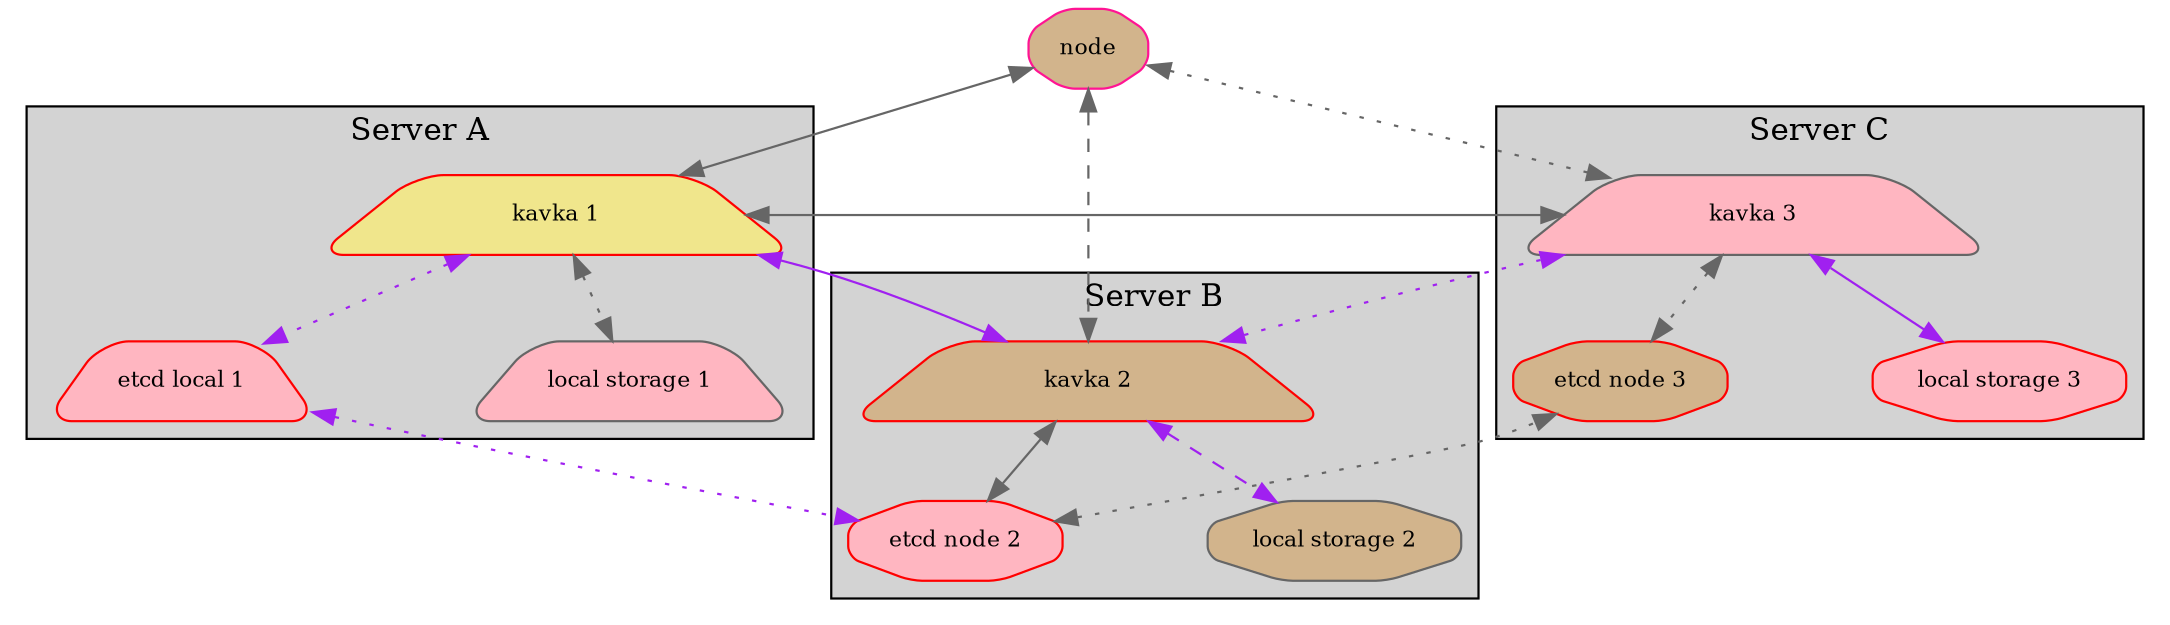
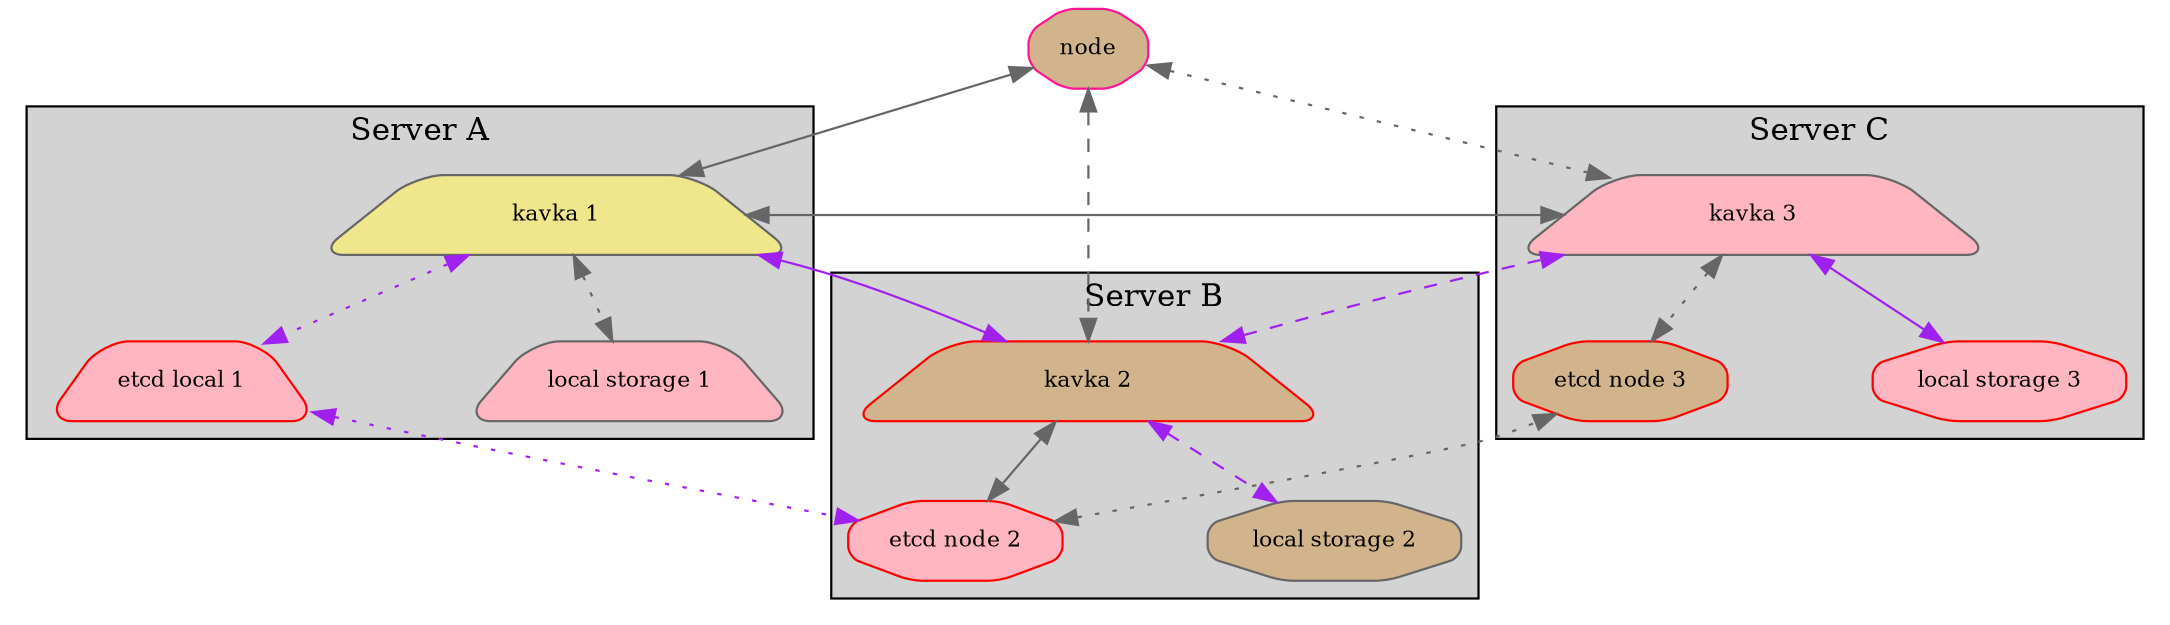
  digraph {
    compound=true
    nodesep=0.3
    ordering=out
    ranksep=0.5
    style=filled
    node [color=red fillcolor=lightpink fontsize=10 shape=trapezium style="rounded,filled"]
    edge [style=dotted color=gray40 dir=both]
    n1 [label="etcd local 1"]
    n2 [color=gray40 label="local storage 1"]
-   n3 [fillcolor=khaki label="kavka 1" width=3]
+   n3 [color=gray40 fillcolor=khaki label="kavka 1" width=3]
    n4 [label="etcd node 2" shape=octagon]
    n5 [color=gray40 fillcolor=tan label="local storage 2" shape=octagon]
    n6 [fillcolor=tan label="kavka 2" width=3]
    n7 [fillcolor=tan label="etcd node 3" shape=octagon]
    n8 [label="local storage 3" shape=octagon]
    n9 [color=gray40 label="kavka 3" width=3]
    n10 [color=deeppink fillcolor=tan label="node" shape=octagon]
    subgraph cluster_1 {
      label="Server A"
      n3
      subgraph sub_2 {
        label="Server A"
        rank=same
        n1
        n2
      }
    }
    subgraph cluster_3 {
      label="Server B"
      n6
      subgraph sub_4 {
        label="Server B"
        rank=same
        n4
        n5
      }
    }
    subgraph cluster_5 {
      label="Server C"
      n9
      subgraph sub_6 {
        label="Server C"
        rank=same
        n7
        n8
      }
    }
    n1 -> n2 [constraint=true minlen=3 style=invis color="" dir=""]
    n1 -> n4 [color=purple constraint=false]
    n3 -> n1 [color=purple]
    n3 -> n2
    n3 -> n6 [color=purple style=solid]
    n3 -> n9 [constraint=false style=solid]
    n4 -> n5 [constraint=true minlen=3 style=invis color="" dir=""]
    n4 -> n7 [constraint=false]
    n6 -> n4 [style=solid]
    n6 -> n5 [color=purple style=dashed]
-   n6 -> n9 [color=purple constraint=false]
+   n6 -> n9 [color=purple constraint=false style=dashed]
    n7 -> n8 [constraint=true minlen=3 style=invis color="" dir=""]
    n9 -> n7
    n9 -> n8 [color=purple style=solid]
    n10 -> n3 [style=solid]
    n10 -> n6 [style=dashed]
    n10 -> n9
  }
